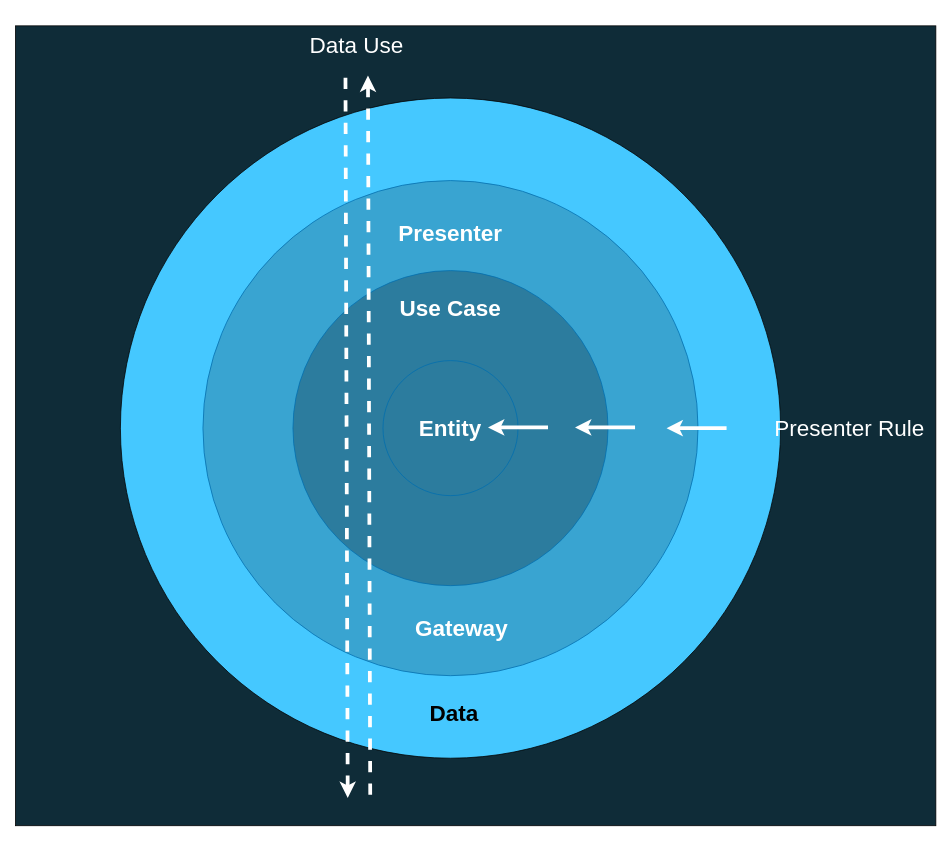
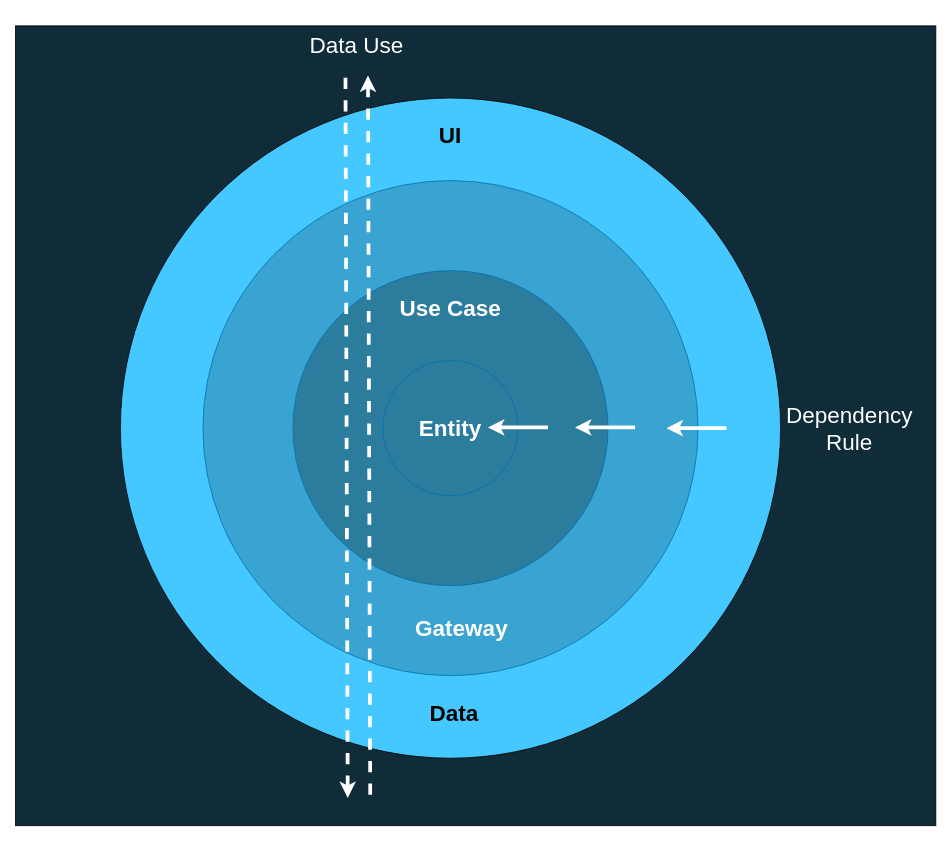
  <mxCell id="0" />
  <mxCell id="1" parent="0" />
  <mxCell id="2" value="" style="rounded=0;whiteSpace=wrap;html=1;fillColor=#0F2C38;fontSize=30;fontColor=#FFFFFF;" vertex="1" parent="1"><mxGeometry x="20" y="33.75" width="1227" height="1066.25" as="geometry" /></mxCell>
  <mxCell id="3" value="" style="ellipse;whiteSpace=wrap;html=1;aspect=fixed;fillColor=#45C8FF;fontSize=30;labelPosition=center;verticalLabelPosition=top;align=center;verticalAlign=bottom;" vertex="1" parent="1"><mxGeometry x="160" y="130" width="880" height="880" as="geometry" /></mxCell>
  <mxCell id="4" value="" style="ellipse;whiteSpace=wrap;html=1;aspect=fixed;fillColor=#39A4D1;fontSize=30;labelPosition=center;verticalLabelPosition=top;align=center;verticalAlign=bottom;fontStyle=0;strokeColor=#006EAF;fontColor=#ffffff;" vertex="1" parent="1"><mxGeometry x="270" y="240" width="660" height="660" as="geometry" /></mxCell>
  <mxCell id="5" value="" style="ellipse;whiteSpace=wrap;html=1;aspect=fixed;fillColor=#2C7C9E;fontSize=30;labelPosition=center;verticalLabelPosition=top;align=center;verticalAlign=bottom;strokeColor=#006EAF;fontColor=#ffffff;" vertex="1" parent="1"><mxGeometry x="390" y="360" width="420" height="420" as="geometry" /></mxCell>
  <mxCell id="6" value="Entity" style="ellipse;whiteSpace=wrap;html=1;aspect=fixed;fillColor=#2c7c9e;fontSize=30;fontStyle=1;strokeColor=#006EAF;fontColor=#ffffff;" vertex="1" parent="1"><mxGeometry x="510" y="480" width="180" height="180" as="geometry" /></mxCell>
  <mxCell id="7" value="Use Case" style="text;html=1;strokeColor=none;fillColor=none;align=center;verticalAlign=middle;whiteSpace=wrap;rounded=0;fontSize=30;fontStyle=1;fontColor=#FFFFFF;" vertex="1" parent="1"><mxGeometry x="515" y="370" width="170" height="80" as="geometry" /></mxCell>
- <mxCell id="8" value="Presenter" style="text;html=1;strokeColor=none;fillColor=none;align=center;verticalAlign=middle;whiteSpace=wrap;rounded=0;fontSize=30;fontStyle=1;fontColor=#FFFFFF;" vertex="1" parent="1"><mxGeometry x="515" y="270" width="170" height="80" as="geometry" /></mxCell>
  <mxCell id="9" value="Gateway" style="text;html=1;strokeColor=none;fillColor=none;align=center;verticalAlign=middle;whiteSpace=wrap;rounded=0;fontSize=30;fontStyle=1;fontColor=#FFFFFF;" vertex="1" parent="1"><mxGeometry x="530" y="796" width="170" height="80" as="geometry" /></mxCell>
  <mxCell id="10" value="Data" style="text;html=1;strokeColor=none;fillColor=none;align=center;verticalAlign=middle;whiteSpace=wrap;rounded=0;fontSize=30;fontStyle=1" vertex="1" parent="1"><mxGeometry x="520" y="910" width="170" height="80" as="geometry" /></mxCell>
+ <mxCell id="11" value="UI" style="text;html=1;strokeColor=none;fillColor=none;align=center;verticalAlign=middle;whiteSpace=wrap;rounded=0;fontSize=30;fontStyle=1" vertex="1" parent="1"><mxGeometry x="515" y="140" width="170" height="80" as="geometry" /></mxCell>
  <mxCell id="12" value="" style="endArrow=classic;html=1;fontSize=30;endFill=1;strokeWidth=5;strokeColor=#FFFFFF;" edge="1" parent="1"><mxGeometry width="50" height="50" relative="1" as="geometry"><mxPoint x="730" y="569" as="sourcePoint" /><mxPoint x="650" y="569" as="targetPoint" /></mxGeometry></mxCell>
  <mxCell id="13" value="" style="endArrow=classic;html=1;fontSize=30;endFill=1;strokeWidth=5;strokeColor=#FFFFFF;" edge="1" parent="1"><mxGeometry width="50" height="50" relative="1" as="geometry"><mxPoint x="846" y="569" as="sourcePoint" /><mxPoint x="766" y="569" as="targetPoint" /></mxGeometry></mxCell>
  <mxCell id="14" value="" style="endArrow=classic;html=1;fontSize=30;endFill=1;strokeWidth=5;strokeColor=#FFFFFF;" edge="1" parent="1"><mxGeometry width="50" height="50" relative="1" as="geometry"><mxPoint x="968" y="570" as="sourcePoint" /><mxPoint x="888" y="570" as="targetPoint" /></mxGeometry></mxCell>
- <mxCell id="15" value="Presenter Rule" style="text;html=1;strokeColor=none;fillColor=none;align=center;verticalAlign=middle;whiteSpace=wrap;rounded=0;fontSize=30;fontStyle=0;fontColor=#FFFFFF;" vertex="1" parent="1"><mxGeometry x="1017" y="530" width="230" height="80" as="geometry" /></mxCell>
+ <mxCell id="15" value="Dependency Rule" style="text;html=1;strokeColor=none;fillColor=none;align=center;verticalAlign=middle;whiteSpace=wrap;rounded=0;fontSize=30;fontStyle=0;fontColor=#FFFFFF;" vertex="1" parent="1"><mxGeometry x="1017" y="530" width="230" height="80" as="geometry" /></mxCell>
  <mxCell id="16" value="" style="endArrow=none;html=1;strokeColor=#FFFFFF;strokeWidth=5;fontSize=30;fontColor=#FFFFFF;dashed=1;startArrow=classic;startFill=0;endFill=0;" edge="1" parent="1"><mxGeometry width="50" height="50" relative="1" as="geometry"><mxPoint x="490" y="100" as="sourcePoint" /><mxPoint x="493" y="1060" as="targetPoint" /></mxGeometry></mxCell>
  <mxCell id="17" value="" style="endArrow=classic;html=1;strokeColor=#FFFFFF;strokeWidth=5;fontSize=30;fontColor=#FFFFFF;dashed=1;endFill=0;startArrow=none;startFill=0;" edge="1" parent="1"><mxGeometry width="50" height="50" relative="1" as="geometry"><mxPoint x="460" y="103" as="sourcePoint" /><mxPoint x="463" y="1063" as="targetPoint" /></mxGeometry></mxCell>
  <mxCell id="18" value="Data Use" style="text;html=1;strokeColor=none;fillColor=none;align=center;verticalAlign=middle;whiteSpace=wrap;rounded=0;fontSize=30;fontStyle=0;fontColor=#FFFFFF;" vertex="1" parent="1"><mxGeometry x="390" y="20" width="170" height="80" as="geometry" /></mxCell>
